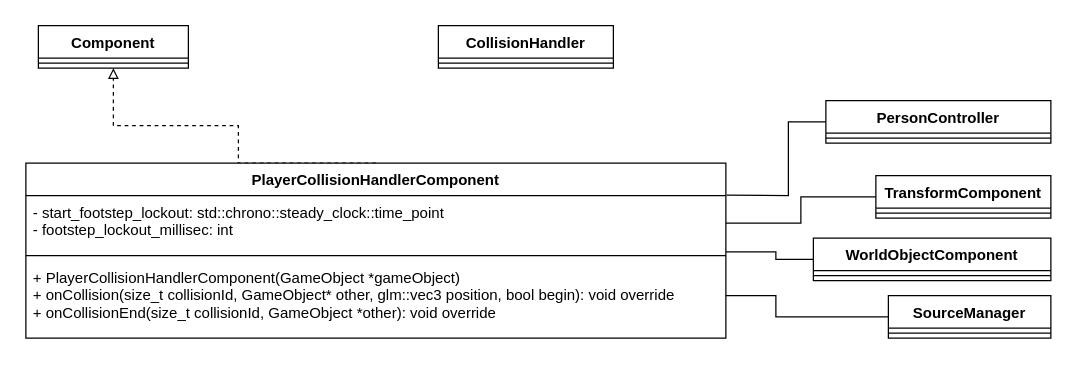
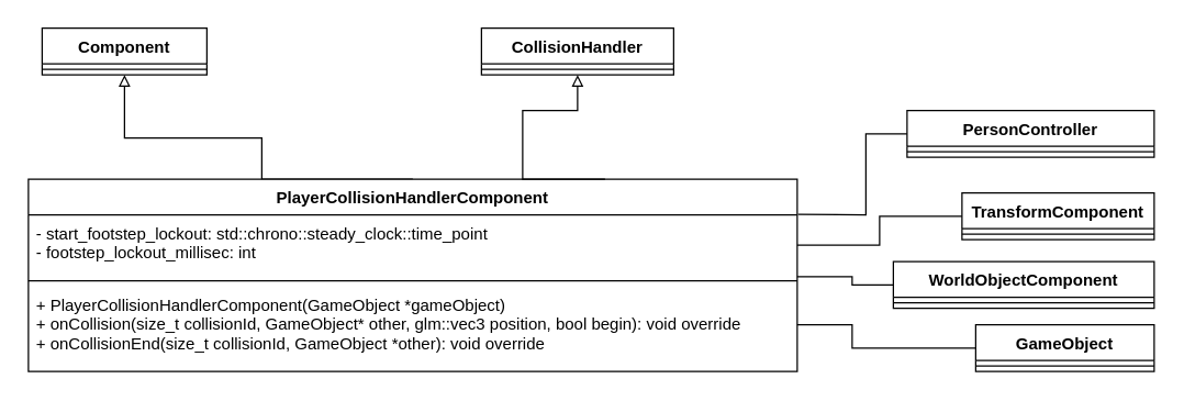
  <mxCell id="0" />
  <mxCell id="1" parent="0" />
- <mxCell id="2" style="edgeStyle=orthogonalEdgeStyle;rounded=0;orthogonalLoop=1;jettySize=auto;html=1;exitX=0.5;exitY=0;exitDx=0;exitDy=0;entryX=0.5;entryY=1;entryDx=0;entryDy=0;endArrow=block;endFill=0;dashed=1;" parent="1" source="3" target="7" edge="1"><mxGeometry relative="1" as="geometry"><Array as="points"><mxPoint x="190" y="130" /><mxPoint x="190" y="100" /><mxPoint x="90" y="100" /></Array><mxPoint x="209.92" y="-158.94" as="targetPoint" /></mxGeometry></mxCell>
+ <mxCell id="2" style="edgeStyle=orthogonalEdgeStyle;rounded=0;orthogonalLoop=1;jettySize=auto;html=1;exitX=0.5;exitY=0;exitDx=0;exitDy=0;entryX=0.5;entryY=1;entryDx=0;entryDy=0;endArrow=block;endFill=0;" parent="1" source="3" target="7" edge="1"><mxGeometry relative="1" as="geometry"><Array as="points"><mxPoint x="190" y="130" /><mxPoint x="190" y="100" /><mxPoint x="90" y="100" /></Array><mxPoint x="209.92" y="-158.94" as="targetPoint" /></mxGeometry></mxCell>
  <mxCell id="3" value="PlayerCollisionHandlerComponent" style="swimlane;fontStyle=1;align=center;verticalAlign=top;childLayout=stackLayout;horizontal=1;startSize=26;horizontalStack=0;resizeParent=1;resizeParentMax=0;resizeLast=0;collapsible=1;marginBottom=0;" parent="1" vertex="1"><mxGeometry x="20" y="130" width="560" height="140" as="geometry" /></mxCell>
  <mxCell id="4" value="- start_footstep_lockout: std::chrono::steady_clock::time_point&#10;- footstep_lockout_millisec: int&#10;&#10;" style="text;strokeColor=none;fillColor=none;align=left;verticalAlign=top;spacingLeft=4;spacingRight=4;overflow=hidden;rotatable=0;points=[[0,0.5],[1,0.5]];portConstraint=eastwest;" parent="3" vertex="1"><mxGeometry y="26" width="560" height="44" as="geometry" /></mxCell>
  <mxCell id="5" value="" style="line;strokeWidth=1;fillColor=none;align=left;verticalAlign=middle;spacingTop=-1;spacingLeft=3;spacingRight=3;rotatable=0;labelPosition=right;points=[];portConstraint=eastwest;" parent="3" vertex="1"><mxGeometry y="70" width="560" height="8" as="geometry" /></mxCell>
  <mxCell id="6" value="+ PlayerCollisionHandlerComponent(GameObject *gameObject)&#10;+ onCollision(size_t collisionId, GameObject* other, glm::vec3 position, bool begin): void override&#10;+ onCollisionEnd(size_t collisionId, GameObject *other): void override" style="text;strokeColor=none;fillColor=none;align=left;verticalAlign=top;spacingLeft=4;spacingRight=4;overflow=hidden;rotatable=0;points=[[0,0.5],[1,0.5]];portConstraint=eastwest;" parent="3" vertex="1"><mxGeometry y="78" width="560" height="62" as="geometry" /></mxCell>
  <mxCell id="7" value="Component" style="swimlane;fontStyle=1;align=center;verticalAlign=top;childLayout=stackLayout;horizontal=1;startSize=26;horizontalStack=0;resizeParent=1;resizeParentMax=0;resizeLast=0;collapsible=1;marginBottom=0;" parent="1" vertex="1"><mxGeometry x="30" y="20" width="120" height="34" as="geometry" /></mxCell>
  <mxCell id="8" value="" style="line;strokeWidth=1;fillColor=none;align=left;verticalAlign=middle;spacingTop=-1;spacingLeft=3;spacingRight=3;rotatable=0;labelPosition=right;points=[];portConstraint=eastwest;" parent="7" vertex="1"><mxGeometry y="26" width="120" height="8" as="geometry" /></mxCell>
+ <mxCell id="9" style="edgeStyle=orthogonalEdgeStyle;rounded=0;orthogonalLoop=1;jettySize=auto;html=1;exitX=0.75;exitY=0;exitDx=0;exitDy=0;entryX=0.5;entryY=1;entryDx=0;entryDy=0;endArrow=block;endFill=0;" parent="1" source="3" target="14" edge="1"><mxGeometry relative="1" as="geometry"><Array as="points"><mxPoint x="380" y="130" /><mxPoint x="380" y="80" /><mxPoint x="420" y="80" /></Array><mxPoint x="265" y="140" as="sourcePoint" /><mxPoint x="704.96" y="-279.008" as="targetPoint" /></mxGeometry></mxCell>
  <mxCell id="10" value="PersonController" style="swimlane;fontStyle=1;align=center;verticalAlign=top;childLayout=stackLayout;horizontal=1;startSize=26;horizontalStack=0;resizeParent=1;resizeParentMax=0;resizeLast=0;collapsible=1;marginBottom=0;" parent="1" vertex="1"><mxGeometry x="660" y="80" width="180" height="34" as="geometry" /></mxCell>
  <mxCell id="11" value="" style="line;strokeWidth=1;fillColor=none;align=left;verticalAlign=middle;spacingTop=-1;spacingLeft=3;spacingRight=3;rotatable=0;labelPosition=right;points=[];portConstraint=eastwest;" parent="10" vertex="1"><mxGeometry y="26" width="180" height="8" as="geometry" /></mxCell>
  <mxCell id="12" value="TransformComponent" style="swimlane;fontStyle=1;align=center;verticalAlign=top;childLayout=stackLayout;horizontal=1;startSize=26;horizontalStack=0;resizeParent=1;resizeParentMax=0;resizeLast=0;collapsible=1;marginBottom=0;" parent="1" vertex="1"><mxGeometry x="700" y="140" width="140" height="34" as="geometry" /></mxCell>
  <mxCell id="13" value="" style="line;strokeWidth=1;fillColor=none;align=left;verticalAlign=middle;spacingTop=-1;spacingLeft=3;spacingRight=3;rotatable=0;labelPosition=right;points=[];portConstraint=eastwest;" parent="12" vertex="1"><mxGeometry y="26" width="140" height="8" as="geometry" /></mxCell>
  <mxCell id="14" value="CollisionHandler" style="swimlane;fontStyle=1;align=center;verticalAlign=top;childLayout=stackLayout;horizontal=1;startSize=26;horizontalStack=0;resizeParent=1;resizeParentMax=0;resizeLast=0;collapsible=1;marginBottom=0;" parent="1" vertex="1"><mxGeometry x="350" y="20" width="140" height="34" as="geometry" /></mxCell>
  <mxCell id="15" value="" style="line;strokeWidth=1;fillColor=none;align=left;verticalAlign=middle;spacingTop=-1;spacingLeft=3;spacingRight=3;rotatable=0;labelPosition=right;points=[];portConstraint=eastwest;" parent="14" vertex="1"><mxGeometry y="26" width="140" height="8" as="geometry" /></mxCell>
  <mxCell id="16" value="WorldObjectComponent" style="swimlane;fontStyle=1;align=center;verticalAlign=top;childLayout=stackLayout;horizontal=1;startSize=26;horizontalStack=0;resizeParent=1;resizeParentMax=0;resizeLast=0;collapsible=1;marginBottom=0;" parent="1" vertex="1"><mxGeometry x="650" y="190" width="190" height="34" as="geometry" /></mxCell>
  <mxCell id="17" value="" style="line;strokeWidth=1;fillColor=none;align=left;verticalAlign=middle;spacingTop=-1;spacingLeft=3;spacingRight=3;rotatable=0;labelPosition=right;points=[];portConstraint=eastwest;" parent="16" vertex="1"><mxGeometry y="26" width="190" height="8" as="geometry" /></mxCell>
- <mxCell id="18" value="SourceManager" style="swimlane;fontStyle=1;align=center;verticalAlign=top;childLayout=stackLayout;horizontal=1;startSize=26;horizontalStack=0;resizeParent=1;resizeParentMax=0;resizeLast=0;collapsible=1;marginBottom=0;" parent="1" vertex="1"><mxGeometry x="710" y="236" width="130" height="34" as="geometry" /></mxCell>
+ <mxCell id="18" value="GameObject" style="swimlane;fontStyle=1;align=center;verticalAlign=top;childLayout=stackLayout;horizontal=1;startSize=26;horizontalStack=0;resizeParent=1;resizeParentMax=0;resizeLast=0;collapsible=1;marginBottom=0;" parent="1" vertex="1"><mxGeometry x="710" y="236" width="130" height="34" as="geometry" /></mxCell>
  <mxCell id="19" value="" style="line;strokeWidth=1;fillColor=none;align=left;verticalAlign=middle;spacingTop=-1;spacingLeft=3;spacingRight=3;rotatable=0;labelPosition=right;points=[];portConstraint=eastwest;" parent="18" vertex="1"><mxGeometry y="26" width="130" height="8" as="geometry" /></mxCell>
  <mxCell id="20" value="" style="endArrow=none;html=1;rounded=0;exitX=1.001;exitY=-0.008;exitDx=0;exitDy=0;exitPerimeter=0;entryX=0;entryY=0.5;entryDx=0;entryDy=0;" edge="1" parent="1" source="4" target="10"><mxGeometry width="50" height="50" relative="1" as="geometry"><mxPoint x="580" y="130" as="sourcePoint" /><mxPoint x="630" y="80" as="targetPoint" /><Array as="points"><mxPoint x="630" y="156" /><mxPoint x="630" y="97" /></Array></mxGeometry></mxCell>
  <mxCell id="21" value="" style="endArrow=none;html=1;rounded=0;exitX=1;exitY=0.5;exitDx=0;exitDy=0;entryX=0;entryY=0.5;entryDx=0;entryDy=0;" edge="1" parent="1" source="4" target="12"><mxGeometry width="50" height="50" relative="1" as="geometry"><mxPoint x="590.56" y="165.648" as="sourcePoint" /><mxPoint x="670" y="107" as="targetPoint" /><Array as="points"><mxPoint x="640" y="178" /><mxPoint x="640" y="157" /></Array></mxGeometry></mxCell>
  <mxCell id="22" value="" style="endArrow=none;html=1;rounded=0;exitX=1;exitY=0.5;exitDx=0;exitDy=0;entryX=0;entryY=0.5;entryDx=0;entryDy=0;" edge="1" parent="1" target="16"><mxGeometry width="50" height="50" relative="1" as="geometry"><mxPoint x="580" y="201" as="sourcePoint" /><mxPoint x="700" y="180" as="targetPoint" /><Array as="points"><mxPoint x="620" y="201" /><mxPoint x="620" y="207" /></Array></mxGeometry></mxCell>
  <mxCell id="23" value="" style="endArrow=none;html=1;rounded=0;exitX=1;exitY=0.5;exitDx=0;exitDy=0;entryX=0;entryY=0.5;entryDx=0;entryDy=0;" edge="1" parent="1" target="18"><mxGeometry width="50" height="50" relative="1" as="geometry"><mxPoint x="580" y="236" as="sourcePoint" /><mxPoint x="650" y="242" as="targetPoint" /><Array as="points"><mxPoint x="620" y="236" /><mxPoint x="620" y="253" /></Array></mxGeometry></mxCell>
